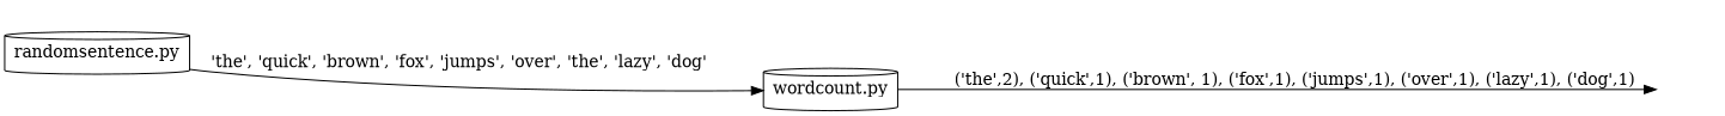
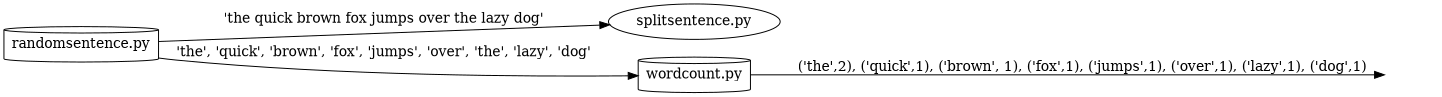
  digraph {
    rankdir=LR
    node [shape=cylinder]
    "" [style=invisible shape=""]
+   "splitsentence.py" [shape=ellipse]
    "randomsentence.py"
    "wordcount.py"
+   "randomsentence.py" -> "splitsentence.py" [label="'the quick brown fox jumps over the lazy dog'"]
    "randomsentence.py" -> "wordcount.py" [label="'the', 'quick', 'brown', 'fox', 'jumps', 'over', 'the', 'lazy', 'dog'"]
    "wordcount.py" -> "" [label="('the',2), ('quick',1), ('brown', 1), ('fox',1), ('jumps',1), ('over',1), ('lazy',1), ('dog',1)"]
  }
